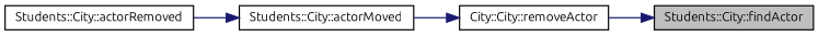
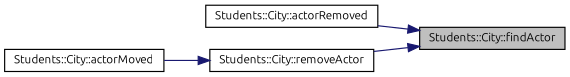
  digraph {
    fontname=Ubuntu
    rankdir=RL
    node [color=black fillcolor=white fontname=Ubuntu fontsize=10 shape=record style=filled]
    edge [color=midnightblue dir=back fontname=Ubuntu fontsize=10 labelfontname=Helvetica labelfontsize=10 style=solid]
    n1 [fillcolor=grey75 fontcolor=black height=0.2 label="Students::City::findActor" width=0.4]
    n2 [height=0.2 label="Students::City::actorRemoved" width=0.4]
-   n3 [height=0.2 label="City::City::removeActor" width=0.4]
+   n3 [height=0.2 label="Students::City::removeActor" width=0.4]
    n4 [height=0.2 label="Students::City::actorMoved" width=0.4]
-   n4 -> n2
+   n1 -> n2
    n1 -> n3
    n3 -> n4
  }
